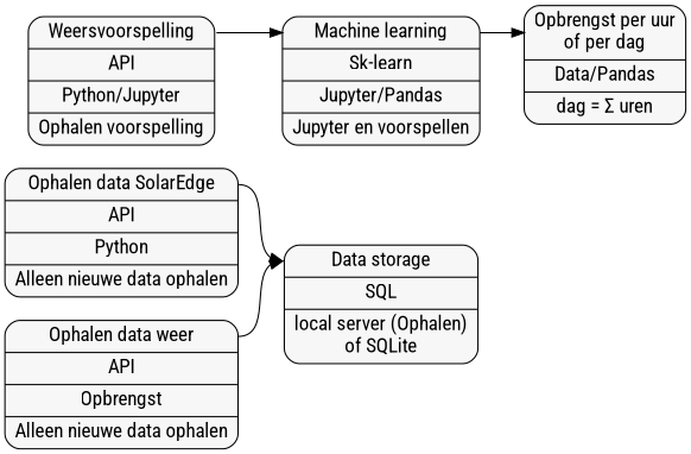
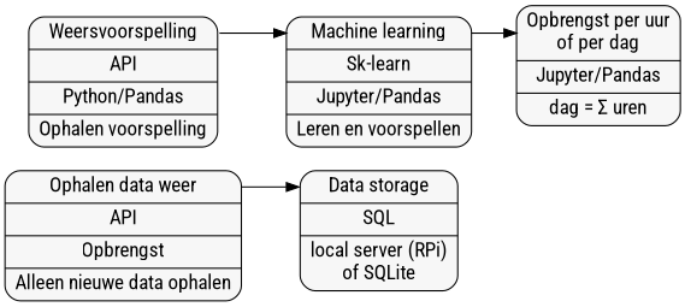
  digraph {
    fontname="Roboto Condensed"
    rankdir=LR
    node [fillcolor="#F7F7F7" fontname="Roboto Condensed" fontsize=16 shape=record style="rounded,filled"]
    edge [fontname="Roboto Condensed" headport=f0 tailport=f0]
-   n1 [label="<f0> Ophalen data SolarEdge | API | Python | Alleen nieuwe data ophalen "]
-   n2 [label="<f0> Data storage | SQL | local server (Ophalen)\nof SQLite "]
+   n2 [label="<f0> Data storage | SQL | local server (RPi)\nof SQLite "]
    n3 [label="<f0> Ophalen data weer | API | Opbrengst | Alleen nieuwe data ophalen "]
-   n4 [label="<f0> Machine learning | Sk-learn | Jupyter/Pandas | Jupyter en voorspellen "]
-   n5 [label="<f0> Opbrengst per uur\nof per dag | Data/Pandas | dag = &Sigma; uren "]
-   n6 [label="<f0> Weersvoorspelling | API | Python/Jupyter | Ophalen voorspelling "]
-   n1 -> n2
+   n4 [label="<f0> Machine learning | Sk-learn | Jupyter/Pandas | Leren en voorspellen "]
+   n5 [label="<f0> Opbrengst per uur\nof per dag | Jupyter/Pandas | dag = &Sigma; uren "]
+   n6 [label="<f0> Weersvoorspelling | API | Python/Pandas | Ophalen voorspelling "]
    n3 -> n2
    n4 -> n5
    n6 -> n4
  }
